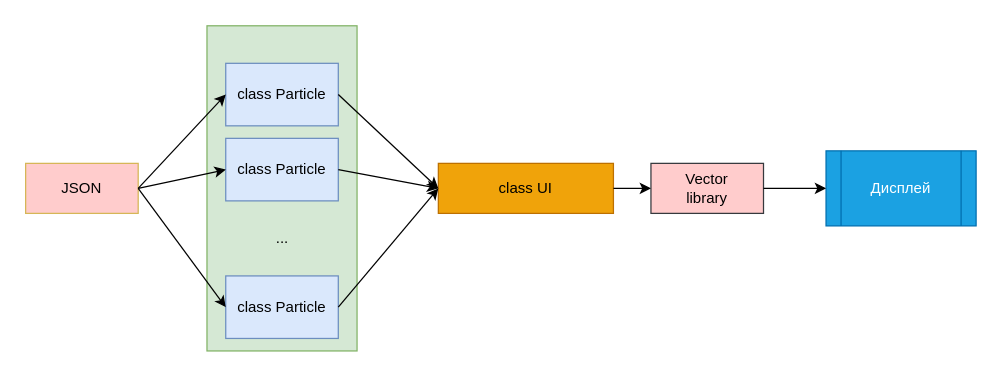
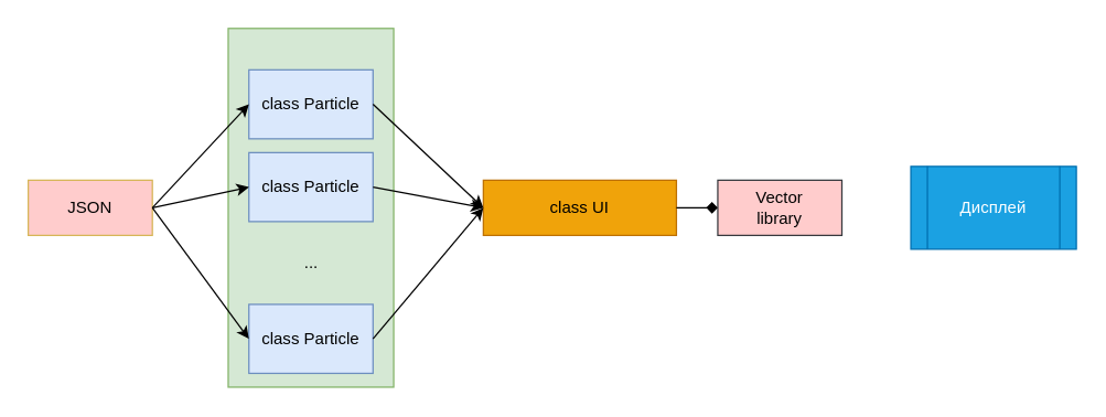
  <mxCell id="0" />
  <mxCell id="1" parent="0" />
  <mxCell id="2" value="" style="rounded=0;whiteSpace=wrap;html=1;fillColor=#d5e8d4;strokeColor=#82b366;" vertex="1" parent="1"><mxGeometry x="165" y="20" width="120" height="260" as="geometry" /></mxCell>
  <mxCell id="3" value="class&amp;nbsp;Particle" style="rounded=0;whiteSpace=wrap;html=1;fillColor=#dae8fc;strokeColor=#6c8ebf;" vertex="1" parent="1"><mxGeometry x="180" y="50" width="90" height="50" as="geometry" /></mxCell>
  <mxCell id="4" value="JSON" style="rounded=0;whiteSpace=wrap;html=1;fillColor=#ffcccc;strokeColor=#d6b656;" vertex="1" parent="1"><mxGeometry x="20" y="130" width="90" height="40" as="geometry" /></mxCell>
  <mxCell id="5" value="class UI" style="rounded=0;whiteSpace=wrap;html=1;fillColor=#f0a30a;strokeColor=#BD7000;fontColor=#000000;" vertex="1" parent="1"><mxGeometry x="350" y="130" width="140" height="40" as="geometry" /></mxCell>
  <mxCell id="6" value="Дисплей" style="shape=process;whiteSpace=wrap;html=1;backgroundOutline=1;fillColor=#1ba1e2;fontColor=#ffffff;strokeColor=#006EAF;" vertex="1" parent="1"><mxGeometry x="660" y="120" width="120" height="60" as="geometry" /></mxCell>
  <mxCell id="7" value="class&amp;nbsp;Particle" style="rounded=0;whiteSpace=wrap;html=1;fillColor=#dae8fc;strokeColor=#6c8ebf;" vertex="1" parent="1"><mxGeometry x="180" y="110" width="90" height="50" as="geometry" /></mxCell>
  <mxCell id="8" value="class&amp;nbsp;Particle" style="rounded=0;whiteSpace=wrap;html=1;fillColor=#dae8fc;strokeColor=#6c8ebf;" vertex="1" parent="1"><mxGeometry x="180" y="220" width="90" height="50" as="geometry" /></mxCell>
  <mxCell id="9" value="..." style="text;html=1;align=center;verticalAlign=middle;resizable=0;points=[];autosize=1;strokeColor=none;fillColor=none;" vertex="1" parent="1"><mxGeometry x="210" y="175" width="30" height="30" as="geometry" /></mxCell>
  <mxCell id="10" value="" style="endArrow=classic;html=1;rounded=0;exitX=1;exitY=0.5;exitDx=0;exitDy=0;entryX=0;entryY=0.5;entryDx=0;entryDy=0;" edge="1" parent="1" source="4" target="3"><mxGeometry width="50" height="50" relative="1" as="geometry"><mxPoint x="380" y="380" as="sourcePoint" /><mxPoint x="430" y="330" as="targetPoint" /></mxGeometry></mxCell>
  <mxCell id="11" value="" style="endArrow=classic;html=1;rounded=0;exitX=1;exitY=0.5;exitDx=0;exitDy=0;entryX=0;entryY=0.5;entryDx=0;entryDy=0;" edge="1" parent="1" source="4" target="7"><mxGeometry width="50" height="50" relative="1" as="geometry"><mxPoint x="110" y="230" as="sourcePoint" /><mxPoint x="160" y="180" as="targetPoint" /></mxGeometry></mxCell>
  <mxCell id="12" value="" style="endArrow=classic;html=1;rounded=0;entryX=0;entryY=0.5;entryDx=0;entryDy=0;" edge="1" parent="1" target="8"><mxGeometry width="50" height="50" relative="1" as="geometry"><mxPoint x="110" y="150" as="sourcePoint" /><mxPoint x="160" y="100" as="targetPoint" /></mxGeometry></mxCell>
  <mxCell id="13" value="" style="endArrow=classic;html=1;rounded=0;exitX=1;exitY=0.5;exitDx=0;exitDy=0;entryX=0;entryY=0.5;entryDx=0;entryDy=0;" edge="1" parent="1" source="3" target="5"><mxGeometry width="50" height="50" relative="1" as="geometry"><mxPoint x="310" y="110" as="sourcePoint" /><mxPoint x="360" y="60" as="targetPoint" /></mxGeometry></mxCell>
  <mxCell id="14" value="" style="endArrow=classic;html=1;rounded=0;entryX=0;entryY=0.5;entryDx=0;entryDy=0;exitX=1;exitY=0.5;exitDx=0;exitDy=0;" edge="1" parent="1" source="7" target="5"><mxGeometry width="50" height="50" relative="1" as="geometry"><mxPoint x="320" y="180" as="sourcePoint" /><mxPoint x="370" y="130" as="targetPoint" /></mxGeometry></mxCell>
  <mxCell id="15" value="" style="endArrow=classic;html=1;rounded=0;exitX=1;exitY=0.5;exitDx=0;exitDy=0;entryX=0;entryY=0.5;entryDx=0;entryDy=0;" edge="1" parent="1" source="8" target="5"><mxGeometry width="50" height="50" relative="1" as="geometry"><mxPoint x="300" y="240" as="sourcePoint" /><mxPoint x="340" y="160" as="targetPoint" /></mxGeometry></mxCell>
  <mxCell id="16" value="Vector&lt;br&gt;library" style="rounded=0;whiteSpace=wrap;html=1;fillColor=#ffcccc;strokeColor=#36393d;" vertex="1" parent="1"><mxGeometry x="520" y="130" width="90" height="40" as="geometry" /></mxCell>
- <mxCell id="17" value="" style="endArrow=classic;html=1;rounded=0;exitX=1;exitY=0.5;exitDx=0;exitDy=0;entryX=0;entryY=0.5;entryDx=0;entryDy=0;" edge="1" parent="1" source="5" target="16"><mxGeometry width="50" height="50" relative="1" as="geometry"><mxPoint x="510" y="250" as="sourcePoint" /><mxPoint x="560" y="200" as="targetPoint" /></mxGeometry></mxCell>
- <mxCell id="18" value="" style="endArrow=classic;html=1;rounded=0;exitX=1;exitY=0.5;exitDx=0;exitDy=0;entryX=0;entryY=0.5;entryDx=0;entryDy=0;" edge="1" parent="1" source="16" target="6"><mxGeometry width="50" height="50" relative="1" as="geometry"><mxPoint x="480" y="160" as="sourcePoint" /><mxPoint x="530" y="160" as="targetPoint" /></mxGeometry></mxCell>
+ <mxCell id="17" value="" style="endArrow=diamond;html=1;rounded=0;exitX=1;exitY=0.5;exitDx=0;exitDy=0;entryX=0;entryY=0.5;entryDx=0;entryDy=0;" edge="1" parent="1" source="5" target="16"><mxGeometry width="50" height="50" relative="1" as="geometry"><mxPoint x="510" y="250" as="sourcePoint" /><mxPoint x="560" y="200" as="targetPoint" /></mxGeometry></mxCell>
